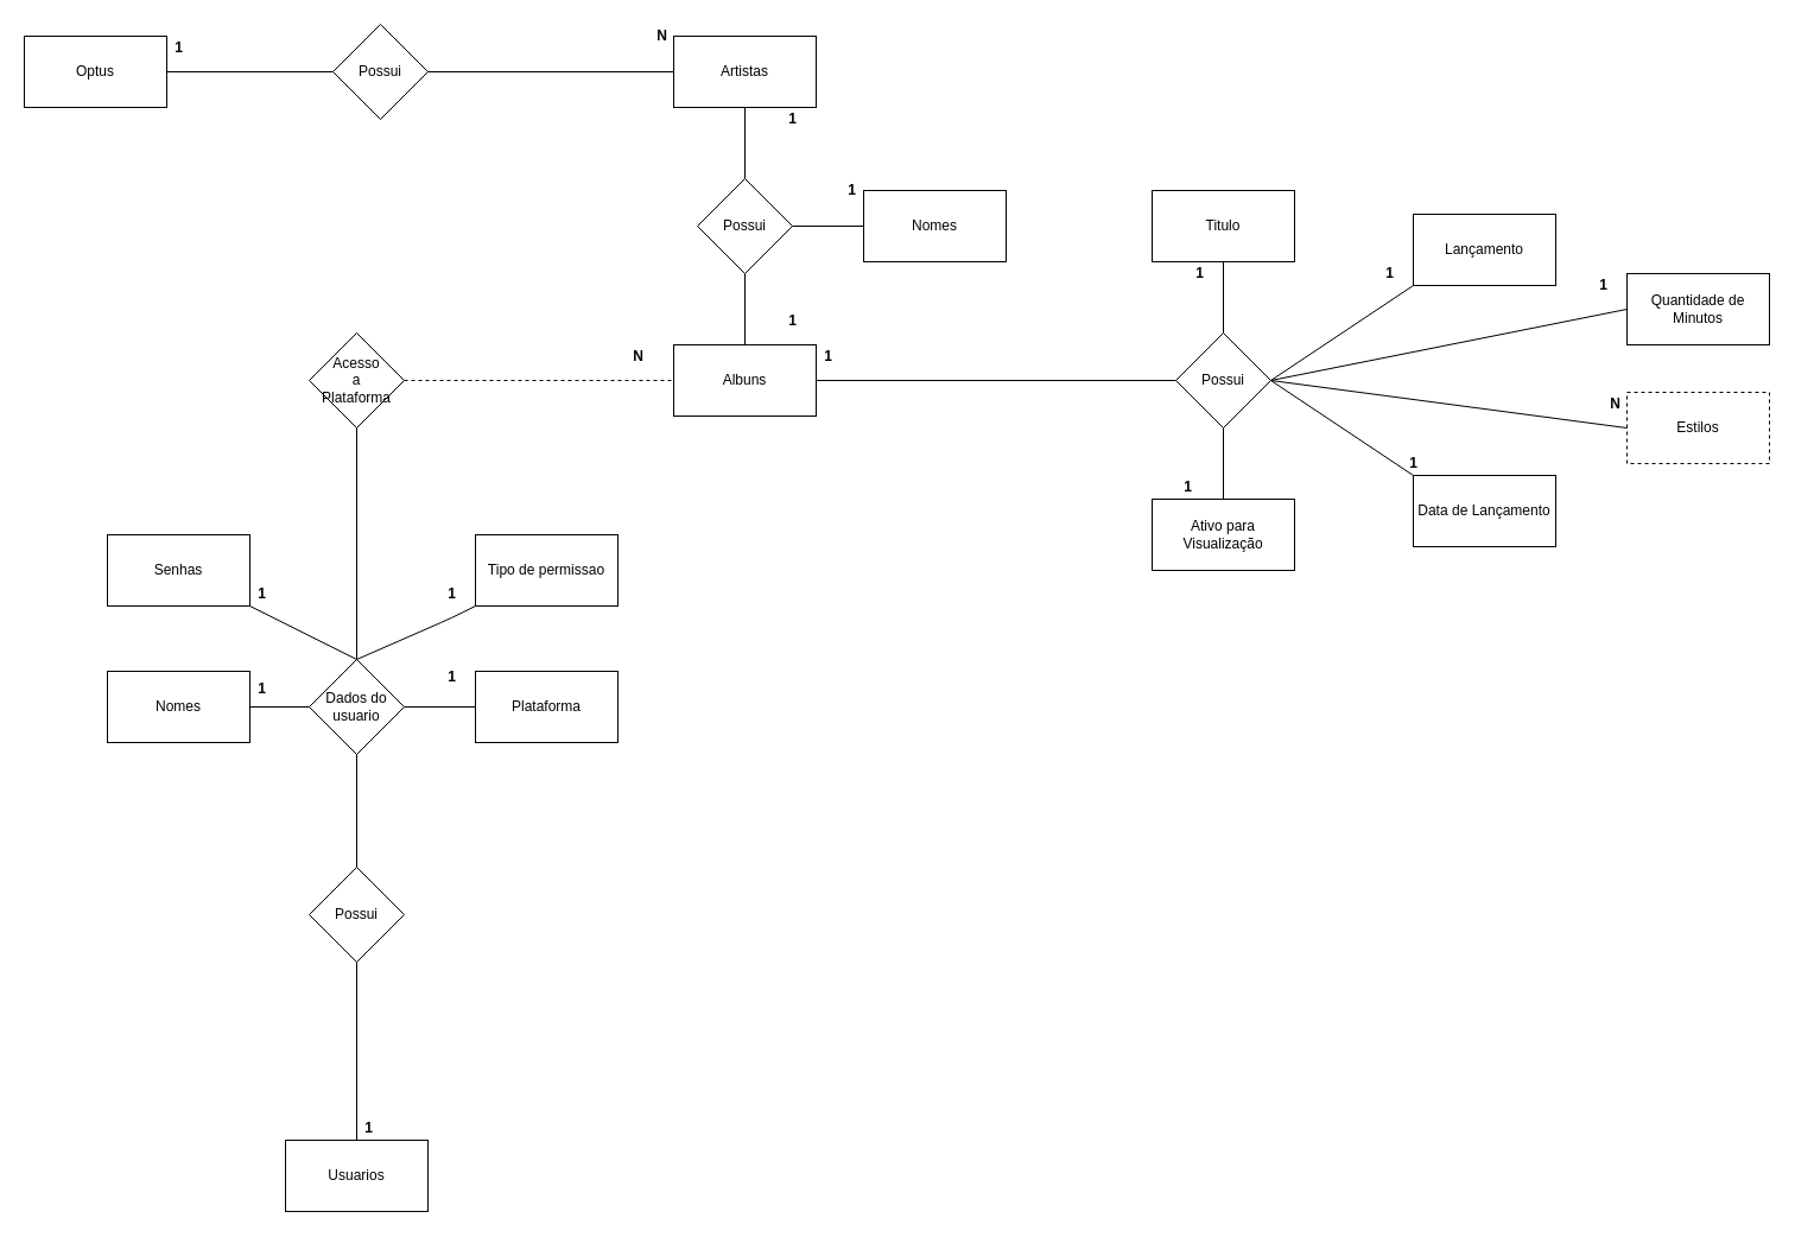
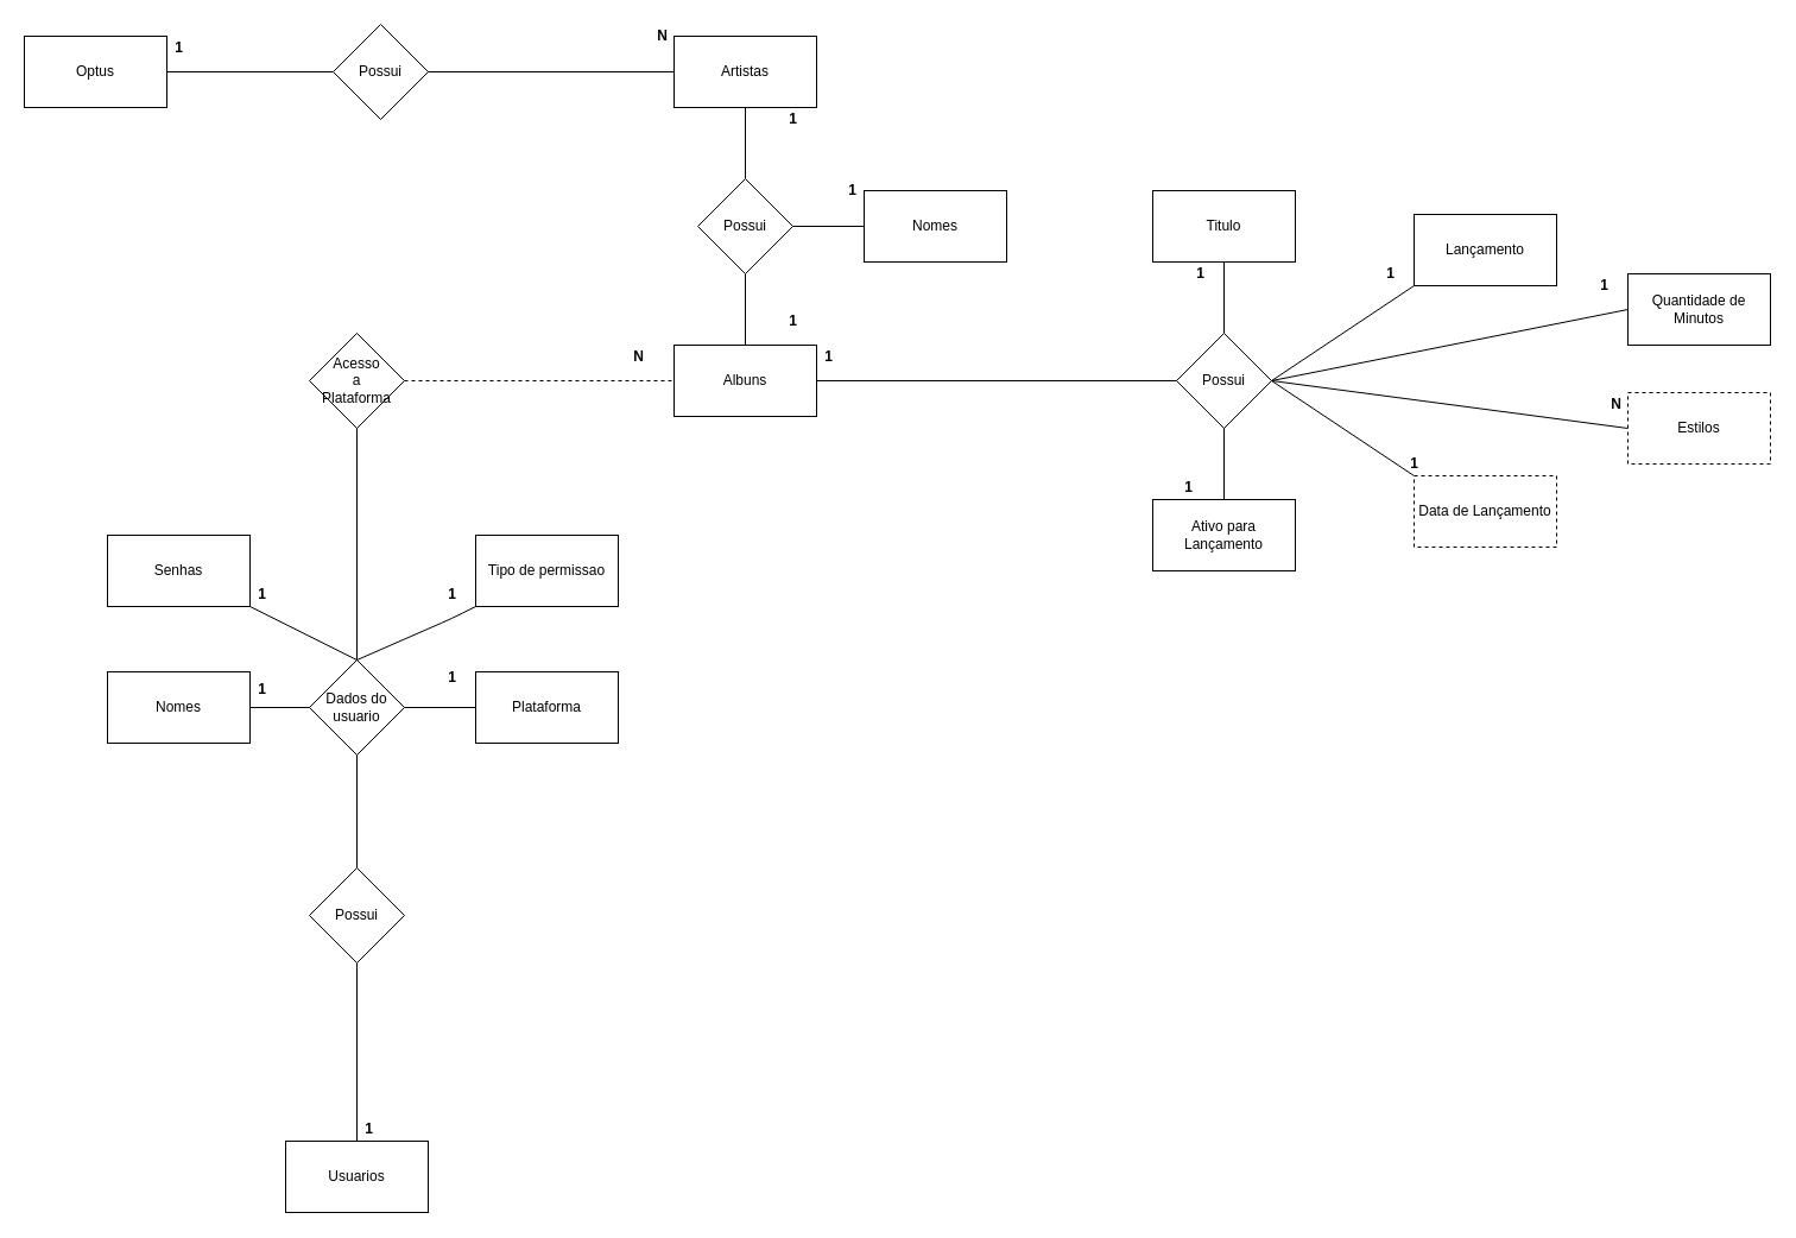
  <mxCell id="0" />
  <mxCell id="1" parent="0" />
  <mxCell id="2" value="Optus" style="rounded=0;whiteSpace=wrap;html=1;" parent="1" vertex="1"><mxGeometry y="30" width="120" height="60" as="geometry" x="20" /></mxCell>
  <mxCell id="3" value="Artistas" style="rounded=0;whiteSpace=wrap;html=1;" parent="1" vertex="1"><mxGeometry x="567" y="30" width="120" height="60" as="geometry" /></mxCell>
  <mxCell id="4" value="" style="edgeStyle=orthogonalEdgeStyle;rounded=0;orthogonalLoop=1;jettySize=auto;html=1;endArrow=none;endFill=0;" parent="1" source="18" target="2" edge="1"><mxGeometry relative="1" as="geometry" /></mxCell>
  <mxCell id="5" value="" style="edgeStyle=orthogonalEdgeStyle;rounded=0;orthogonalLoop=1;jettySize=auto;html=1;endArrow=none;endFill=0;" parent="1" source="7" target="3" edge="1"><mxGeometry relative="1" as="geometry" /></mxCell>
  <mxCell id="6" value="" style="edgeStyle=orthogonalEdgeStyle;rounded=0;orthogonalLoop=1;jettySize=auto;html=1;endArrow=none;endFill=0;" parent="1" source="7" target="22" edge="1"><mxGeometry relative="1" as="geometry" /></mxCell>
  <mxCell id="7" value="Possui" style="rhombus;whiteSpace=wrap;html=1;" parent="1" vertex="1"><mxGeometry x="587" y="150" width="80" height="80" as="geometry" /></mxCell>
  <mxCell id="8" value="" style="edgeStyle=orthogonalEdgeStyle;rounded=0;orthogonalLoop=1;jettySize=auto;html=1;endArrow=none;endFill=0;" parent="1" source="9" target="7" edge="1"><mxGeometry relative="1" as="geometry" /></mxCell>
  <mxCell id="9" value="Albuns" style="whiteSpace=wrap;html=1;" parent="1" vertex="1"><mxGeometry x="567" y="290" width="120" height="60" as="geometry" /></mxCell>
  <mxCell id="10" value="Estilos" style="whiteSpace=wrap;html=1;dashed=1;" parent="1" vertex="1"><mxGeometry x="1370" y="330" width="120" height="60" as="geometry" /></mxCell>
  <mxCell id="11" value="Usuarios" style="whiteSpace=wrap;html=1;" parent="1" vertex="1"><mxGeometry x="240" y="960" width="120" height="60" as="geometry" /></mxCell>
  <mxCell id="12" value="Possui" style="rhombus;whiteSpace=wrap;html=1;" parent="1" vertex="1"><mxGeometry x="260" y="730" width="80" height="80" as="geometry" /></mxCell>
  <mxCell id="13" value="Nomes" style="whiteSpace=wrap;html=1;" parent="1" vertex="1"><mxGeometry x="90" y="565" width="120" height="60" as="geometry" /></mxCell>
  <mxCell id="14" value="Plataforma" style="whiteSpace=wrap;html=1;" parent="1" vertex="1"><mxGeometry x="400" y="565" width="120" height="60" as="geometry" /></mxCell>
  <mxCell id="15" value="Senhas" style="whiteSpace=wrap;html=1;" parent="1" vertex="1"><mxGeometry x="90" y="450" width="120" height="60" as="geometry" /></mxCell>
  <mxCell id="16" value="" style="edgeStyle=orthogonalEdgeStyle;rounded=0;orthogonalLoop=1;jettySize=auto;html=1;endArrow=none;endFill=0;" parent="1" source="17" target="21" edge="1"><mxGeometry relative="1" as="geometry" /></mxCell>
  <mxCell id="17" value="Acesso&lt;br&gt;a&lt;br&gt;Plataforma" style="rhombus;whiteSpace=wrap;html=1;" parent="1" vertex="1"><mxGeometry x="260" y="280" width="80" height="80" as="geometry" /></mxCell>
  <mxCell id="18" value="Possui" style="rhombus;whiteSpace=wrap;html=1;" parent="1" vertex="1"><mxGeometry x="280" y="20" width="80" height="80" as="geometry" /></mxCell>
  <mxCell id="19" value="" style="edgeStyle=orthogonalEdgeStyle;rounded=0;orthogonalLoop=1;jettySize=auto;html=1;exitX=0;exitY=0.5;exitDx=0;exitDy=0;endArrow=none;endFill=0;" parent="1" source="3" target="18" edge="1"><mxGeometry relative="1" as="geometry"><mxPoint x="510" y="50" as="sourcePoint" /><mxPoint x="316" y="50" as="targetPoint" /></mxGeometry></mxCell>
  <mxCell id="20" value="Tipo de permissao" style="whiteSpace=wrap;html=1;" parent="1" vertex="1"><mxGeometry x="400" y="450" width="120" height="60" as="geometry" /></mxCell>
  <mxCell id="21" value="Dados do usuario" style="rhombus;whiteSpace=wrap;html=1;" parent="1" vertex="1"><mxGeometry x="260" y="555" width="80" height="80" as="geometry" /></mxCell>
  <mxCell id="22" value="Nomes" style="whiteSpace=wrap;html=1;" parent="1" vertex="1"><mxGeometry x="727" y="160" width="120" height="60" as="geometry" /></mxCell>
  <mxCell id="23" value="&lt;b&gt;1&lt;/b&gt;" style="text;html=1;align=center;verticalAlign=middle;resizable=0;points=[];autosize=1;" parent="1" vertex="1"><mxGeometry x="140" y="30" width="20" height="20" as="geometry" /></mxCell>
  <mxCell id="24" value="&lt;b&gt;N&lt;/b&gt;" style="text;html=1;align=center;verticalAlign=middle;resizable=0;points=[];autosize=1;" parent="1" vertex="1"><mxGeometry x="547" y="20" width="20" height="20" as="geometry" /></mxCell>
  <mxCell id="25" value="&lt;b&gt;1&lt;/b&gt;" style="text;html=1;align=center;verticalAlign=middle;resizable=0;points=[];autosize=1;" parent="1" vertex="1"><mxGeometry x="657" y="90" width="20" height="20" as="geometry" /></mxCell>
  <mxCell id="26" value="&lt;b&gt;1&lt;/b&gt;" style="text;html=1;align=center;verticalAlign=middle;resizable=0;points=[];autosize=1;" parent="1" vertex="1"><mxGeometry x="707" y="150" width="20" height="20" as="geometry" /></mxCell>
  <mxCell id="27" value="&lt;b&gt;1&lt;/b&gt;" style="text;html=1;align=center;verticalAlign=middle;resizable=0;points=[];autosize=1;" parent="1" vertex="1"><mxGeometry x="657" y="260" width="20" height="20" as="geometry" /></mxCell>
  <mxCell id="28" value="&lt;b&gt;1&lt;/b&gt;" style="text;html=1;align=center;verticalAlign=middle;resizable=0;points=[];autosize=1;" parent="1" vertex="1"><mxGeometry x="687" y="290" width="20" height="20" as="geometry" /></mxCell>
  <mxCell id="29" value="&lt;b&gt;N&lt;/b&gt;" style="text;html=1;align=center;verticalAlign=middle;resizable=0;points=[];autosize=1;" parent="1" vertex="1"><mxGeometry x="1350" y="330" width="20" height="20" as="geometry" /></mxCell>
  <mxCell id="30" value="Possui" style="rhombus;whiteSpace=wrap;html=1;" parent="1" vertex="1"><mxGeometry x="990" y="280" width="80" height="80" as="geometry" /></mxCell>
  <mxCell id="31" value="" style="endArrow=none;html=1;exitX=1;exitY=0.5;exitDx=0;exitDy=0;entryX=0;entryY=0.5;entryDx=0;entryDy=0;endFill=0;" parent="1" source="9" target="30" edge="1"><mxGeometry width="50" height="50" relative="1" as="geometry"><mxPoint x="770" y="390" as="sourcePoint" /><mxPoint x="820" y="340" as="targetPoint" /></mxGeometry></mxCell>
  <mxCell id="32" value="" style="edgeStyle=orthogonalEdgeStyle;rounded=0;orthogonalLoop=1;jettySize=auto;html=1;endArrow=none;endFill=0;" parent="1" source="33" target="30" edge="1"><mxGeometry relative="1" as="geometry" /></mxCell>
  <mxCell id="33" value="Titulo" style="whiteSpace=wrap;html=1;" parent="1" vertex="1"><mxGeometry x="970" y="160" width="120" height="60" as="geometry" /></mxCell>
- <mxCell id="34" value="Data de Lançamento" style="whiteSpace=wrap;html=1;" parent="1" vertex="1"><mxGeometry x="1190" y="400" width="120" height="60" as="geometry" /></mxCell>
+ <mxCell id="34" value="Data de Lançamento" style="whiteSpace=wrap;html=1;dashed=1;" parent="1" vertex="1"><mxGeometry x="1190" y="400" width="120" height="60" as="geometry" /></mxCell>
  <mxCell id="35" value="Lançamento" style="whiteSpace=wrap;html=1;" parent="1" vertex="1"><mxGeometry x="1190" y="180" width="120" height="60" as="geometry" /></mxCell>
  <mxCell id="36" value="Quantidade de Minutos" style="whiteSpace=wrap;html=1;" parent="1" vertex="1"><mxGeometry x="1370" y="230" width="120" height="60" as="geometry" /></mxCell>
  <mxCell id="37" value="" style="edgeStyle=orthogonalEdgeStyle;rounded=0;orthogonalLoop=1;jettySize=auto;html=1;endArrow=none;endFill=0;" parent="1" source="38" target="30" edge="1"><mxGeometry relative="1" as="geometry" /></mxCell>
- <mxCell id="38" value="Ativo para Visualização" style="whiteSpace=wrap;html=1;" parent="1" vertex="1"><mxGeometry x="970" y="420" width="120" height="60" as="geometry" /></mxCell>
+ <mxCell id="38" value="Ativo para Lançamento" style="whiteSpace=wrap;html=1;" parent="1" vertex="1"><mxGeometry x="970" y="420" width="120" height="60" as="geometry" /></mxCell>
  <mxCell id="39" value="" style="endArrow=none;html=1;exitX=1;exitY=0.5;exitDx=0;exitDy=0;entryX=0;entryY=0.5;entryDx=0;entryDy=0;endFill=0;" parent="1" source="30" target="36" edge="1"><mxGeometry width="50" height="50" relative="1" as="geometry"><mxPoint x="980" y="270" as="sourcePoint" /><mxPoint x="1030" y="220" as="targetPoint" /></mxGeometry></mxCell>
  <mxCell id="40" value="" style="endArrow=none;html=1;entryX=0;entryY=1;entryDx=0;entryDy=0;exitX=1;exitY=0.5;exitDx=0;exitDy=0;endFill=0;" parent="1" source="30" target="35" edge="1"><mxGeometry width="50" height="50" relative="1" as="geometry"><mxPoint x="1080" y="310" as="sourcePoint" /><mxPoint x="1030" y="220" as="targetPoint" /></mxGeometry></mxCell>
  <mxCell id="41" value="" style="endArrow=none;html=1;exitX=1;exitY=0.5;exitDx=0;exitDy=0;entryX=0;entryY=0;entryDx=0;entryDy=0;endFill=0;" parent="1" source="30" target="34" edge="1"><mxGeometry width="50" height="50" relative="1" as="geometry"><mxPoint x="980" y="270" as="sourcePoint" /><mxPoint x="1030" y="220" as="targetPoint" /></mxGeometry></mxCell>
  <mxCell id="42" value="" style="endArrow=none;html=1;exitX=1;exitY=0.5;exitDx=0;exitDy=0;entryX=0;entryY=0.5;entryDx=0;entryDy=0;endFill=0;dashed=1;" parent="1" source="17" target="9" edge="1"><mxGeometry width="50" height="50" relative="1" as="geometry"><mxPoint x="480" y="440" as="sourcePoint" /><mxPoint x="530" y="390" as="targetPoint" /></mxGeometry></mxCell>
  <mxCell id="43" value="" style="endArrow=none;html=1;exitX=0.5;exitY=0;exitDx=0;exitDy=0;entryX=0.5;entryY=1;entryDx=0;entryDy=0;endFill=0;" parent="1" source="12" target="21" edge="1"><mxGeometry width="50" height="50" relative="1" as="geometry"><mxPoint x="480" y="640" as="sourcePoint" /><mxPoint x="530" y="590" as="targetPoint" /></mxGeometry></mxCell>
  <mxCell id="44" value="" style="endArrow=none;html=1;exitX=0.5;exitY=0;exitDx=0;exitDy=0;entryX=0.5;entryY=1;entryDx=0;entryDy=0;endFill=0;" parent="1" source="11" target="12" edge="1"><mxGeometry width="50" height="50" relative="1" as="geometry"><mxPoint x="280" y="910" as="sourcePoint" /><mxPoint x="330" y="860" as="targetPoint" /></mxGeometry></mxCell>
  <mxCell id="45" value="" style="endArrow=none;html=1;exitX=1;exitY=0.5;exitDx=0;exitDy=0;entryX=0;entryY=0.5;entryDx=0;entryDy=0;endFill=0;" parent="1" source="21" target="14" edge="1"><mxGeometry width="50" height="50" relative="1" as="geometry"><mxPoint x="480" y="640" as="sourcePoint" /><mxPoint x="530" y="590" as="targetPoint" /></mxGeometry></mxCell>
  <mxCell id="46" value="" style="endArrow=none;html=1;exitX=0;exitY=0.5;exitDx=0;exitDy=0;entryX=1;entryY=0.5;entryDx=0;entryDy=0;endFill=0;" parent="1" source="21" target="13" edge="1"><mxGeometry width="50" height="50" relative="1" as="geometry"><mxPoint x="480" y="640" as="sourcePoint" /><mxPoint x="530" y="590" as="targetPoint" /></mxGeometry></mxCell>
  <mxCell id="47" value="" style="endArrow=none;html=1;entryX=1;entryY=1;entryDx=0;entryDy=0;exitX=0.5;exitY=0;exitDx=0;exitDy=0;endFill=0;" parent="1" source="21" target="15" edge="1"><mxGeometry width="50" height="50" relative="1" as="geometry"><mxPoint x="310" y="550" as="sourcePoint" /><mxPoint x="530" y="590" as="targetPoint" /></mxGeometry></mxCell>
  <mxCell id="48" value="" style="endArrow=none;html=1;exitX=0.5;exitY=0;exitDx=0;exitDy=0;entryX=0;entryY=1;entryDx=0;entryDy=0;endFill=0;" parent="1" source="21" target="20" edge="1"><mxGeometry width="50" height="50" relative="1" as="geometry"><mxPoint x="480" y="640" as="sourcePoint" /><mxPoint x="530" y="590" as="targetPoint" /><Array as="points"><mxPoint x="380" y="520" /></Array></mxGeometry></mxCell>
  <mxCell id="49" value="" style="endArrow=none;html=1;entryX=0;entryY=0.5;entryDx=0;entryDy=0;endFill=0;" parent="1" target="10" edge="1"><mxGeometry relative="1" as="geometry"><mxPoint x="1070" y="320" as="sourcePoint" /><mxPoint x="1460" y="310" as="targetPoint" /></mxGeometry></mxCell>
  <mxCell id="50" value="&lt;b&gt;1&lt;/b&gt;" style="text;html=1;align=center;verticalAlign=middle;resizable=0;points=[];autosize=1;" parent="1" vertex="1"><mxGeometry x="210" y="490" width="20" height="20" as="geometry" /></mxCell>
  <mxCell id="51" value="&lt;b&gt;1&lt;/b&gt;" style="text;html=1;align=center;verticalAlign=middle;resizable=0;points=[];autosize=1;" parent="1" vertex="1"><mxGeometry x="370" y="490" width="20" height="20" as="geometry" /></mxCell>
  <mxCell id="52" value="&lt;b&gt;1&lt;/b&gt;" style="text;html=1;align=center;verticalAlign=middle;resizable=0;points=[];autosize=1;" parent="1" vertex="1"><mxGeometry x="370" y="560" width="20" height="20" as="geometry" /></mxCell>
  <mxCell id="53" value="&lt;b&gt;1&lt;/b&gt;" style="text;html=1;align=center;verticalAlign=middle;resizable=0;points=[];autosize=1;" parent="1" vertex="1"><mxGeometry x="210" y="570" width="20" height="20" as="geometry" /></mxCell>
  <mxCell id="54" value="&lt;b&gt;1&lt;/b&gt;" style="text;html=1;align=center;verticalAlign=middle;resizable=0;points=[];autosize=1;" parent="1" vertex="1"><mxGeometry x="300" y="940" width="20" height="20" as="geometry" /></mxCell>
  <mxCell id="55" value="&lt;b&gt;N&lt;/b&gt;" style="text;html=1;align=center;verticalAlign=middle;resizable=0;points=[];autosize=1;" parent="1" vertex="1"><mxGeometry x="527" y="290" width="20" height="20" as="geometry" /></mxCell>
  <mxCell id="56" value="&lt;b&gt;1&lt;/b&gt;" style="text;html=1;align=center;verticalAlign=middle;resizable=0;points=[];autosize=1;" parent="1" vertex="1"><mxGeometry x="1000" y="220" width="20" height="20" as="geometry" /></mxCell>
  <mxCell id="57" value="&lt;b&gt;1&lt;/b&gt;" style="text;html=1;align=center;verticalAlign=middle;resizable=0;points=[];autosize=1;" parent="1" vertex="1"><mxGeometry x="1160" y="220" width="20" height="20" as="geometry" /></mxCell>
  <mxCell id="58" value="&lt;b&gt;1&lt;/b&gt;" style="text;html=1;align=center;verticalAlign=middle;resizable=0;points=[];autosize=1;" parent="1" vertex="1"><mxGeometry x="1340" y="230" width="20" height="20" as="geometry" /></mxCell>
  <mxCell id="59" value="&lt;b&gt;1&lt;/b&gt;" style="text;html=1;align=center;verticalAlign=middle;resizable=0;points=[];autosize=1;" parent="1" vertex="1"><mxGeometry x="1180" y="380" width="20" height="20" as="geometry" /></mxCell>
  <mxCell id="60" value="&lt;b&gt;1&lt;/b&gt;" style="text;html=1;align=center;verticalAlign=middle;resizable=0;points=[];autosize=1;" parent="1" vertex="1"><mxGeometry x="990" y="400" width="20" height="20" as="geometry" /></mxCell>
